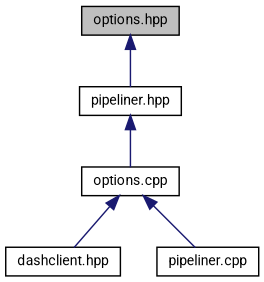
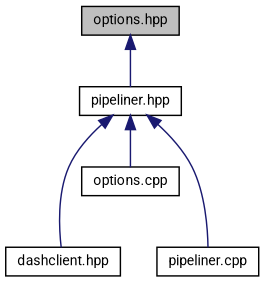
  digraph {
    fontname=Roboto
    node [color=black fillcolor=white fontname=Roboto fontsize=10 shape=record style=filled]
    edge [color=midnightblue dir=back fontname=Roboto fontsize=10 labelfontname=Helvetica labelfontsize=10 style=solid]
    n1 [fillcolor=grey75 fontcolor=black height=0.2 label="options.hpp" width=0.4]
    n2 [height=0.2 label="pipeliner.hpp" width=0.4]
    n3 [height=0.2 label="options.cpp" width=0.4]
    n4 [height=0.2 label="dashclient.hpp" width=0.4]
    n5 [height=0.2 label="pipeliner.cpp" width=0.4]
    n1 -> n2
    n2 -> n3
-   n3 -> n4
-   n3 -> n5
+   n2 -> n4
+   n2 -> n5
  }
